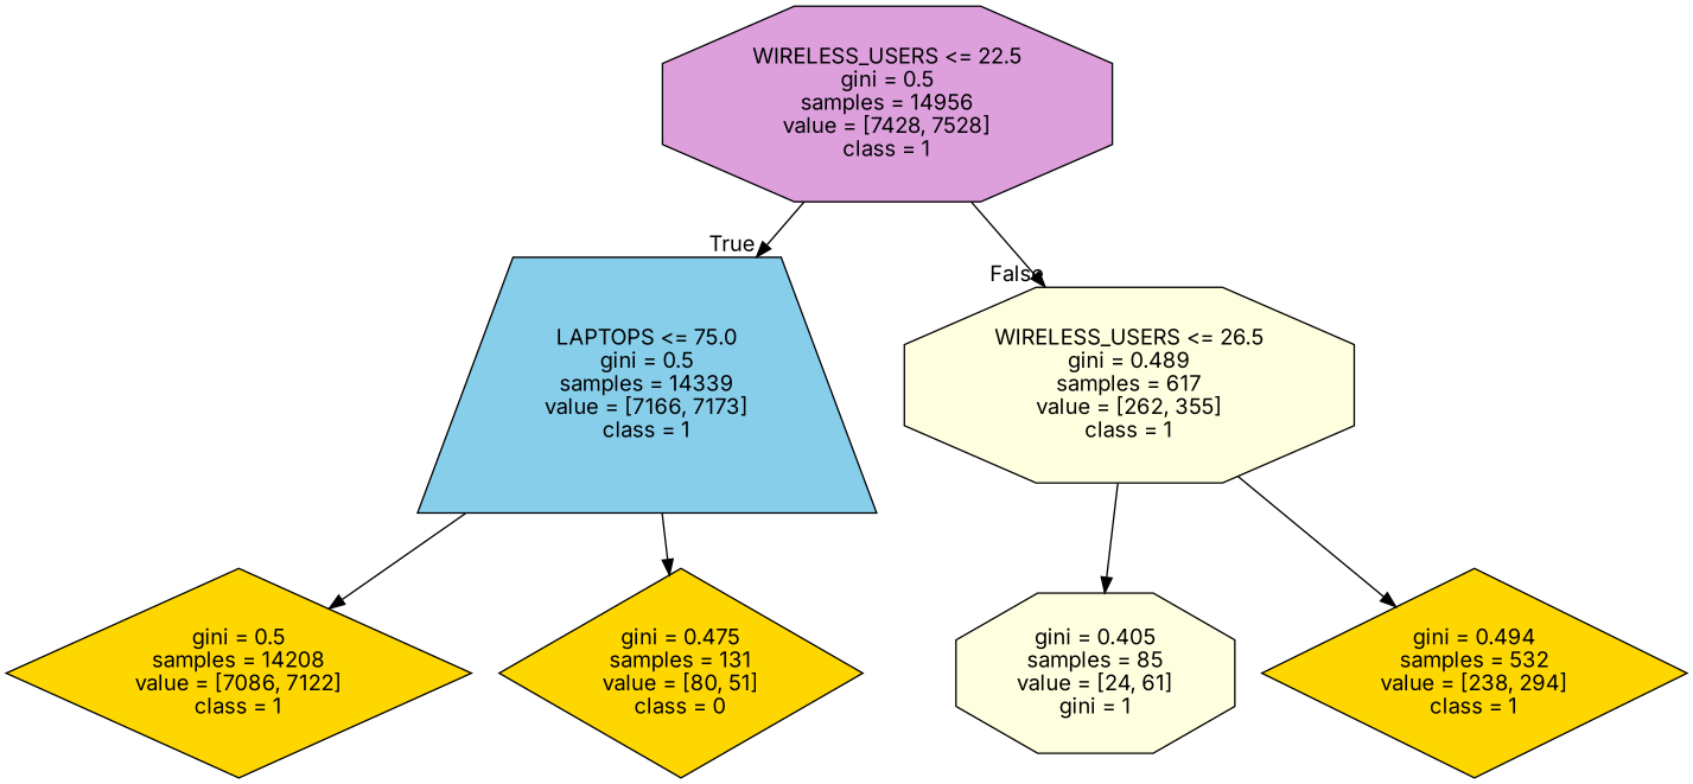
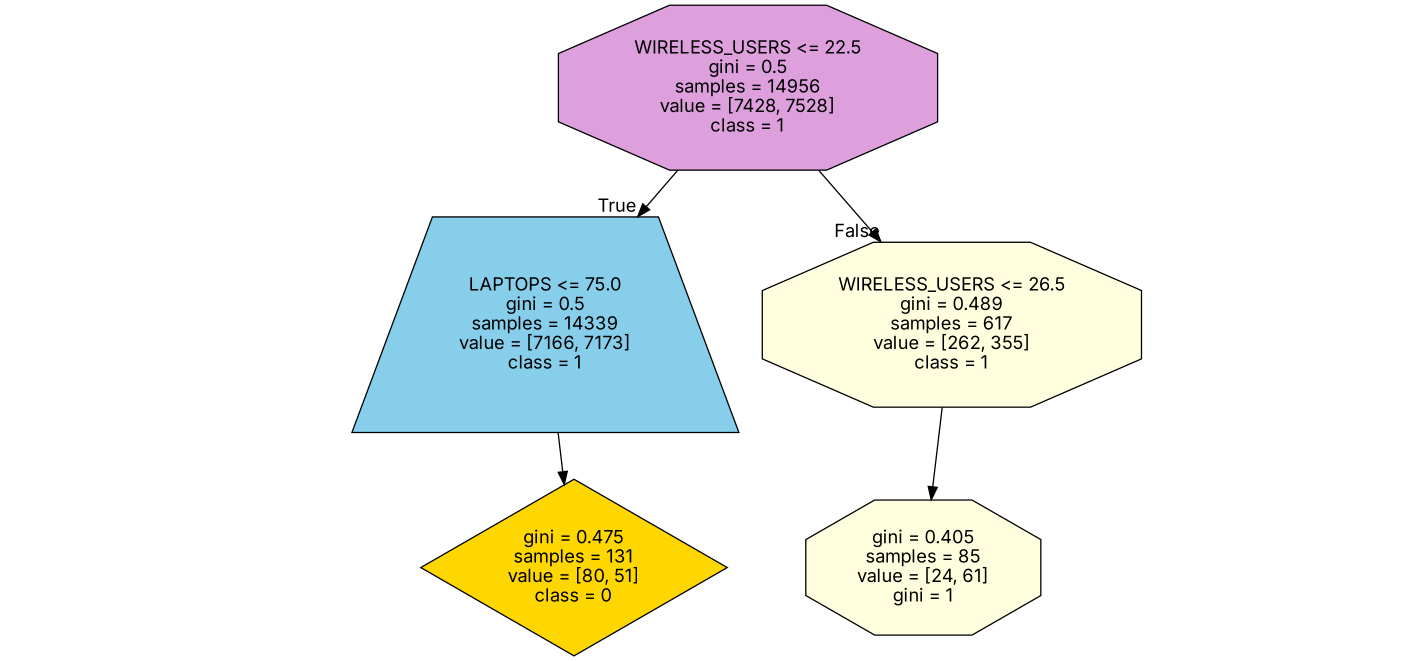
  digraph {
    fontname=Inter
    node [color=black fillcolor=gold fontname=Inter shape=octagon style=filled]
    edge [fontname=Inter]
    n1 [fillcolor=plum label="WIRELESS_USERS <= 22.5\ngini = 0.5\nsamples = 14956\nvalue = [7428, 7528]\nclass = 1"]
    n2 [fillcolor=skyblue label="LAPTOPS <= 75.0\ngini = 0.5\nsamples = 14339\nvalue = [7166, 7173]\nclass = 1" shape=trapezium]
    n3 [fillcolor=lightyellow label="WIRELESS_USERS <= 26.5\ngini = 0.489\nsamples = 617\nvalue = [262, 355]\nclass = 1"]
-   n4 [label="gini = 0.5\nsamples = 14208\nvalue = [7086, 7122]\nclass = 1" shape=diamond]
    n5 [label="gini = 0.475\nsamples = 131\nvalue = [80, 51]\nclass = 0" shape=diamond]
    n6 [fillcolor=lightyellow label="gini = 0.405\nsamples = 85\nvalue = [24, 61]\ngini = 1"]
-   n7 [label="gini = 0.494\nsamples = 532\nvalue = [238, 294]\nclass = 1" shape=diamond]
    n1 -> n2 [headlabel=True labelangle=45 labeldistance=2.5]
    n1 -> n3 [headlabel=False labelangle=-45 labeldistance=2.5]
-   n2 -> n4
    n2 -> n5
    n3 -> n6
-   n3 -> n7
  }
